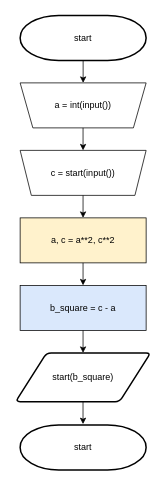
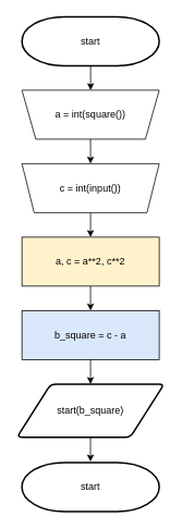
  <mxCell id="0" />
  <mxCell id="1" parent="0" />
  <mxCell id="2" value="start" style="strokeWidth=2;html=1;shape=mxgraph.flowchart.terminator;whiteSpace=wrap;" vertex="1" parent="1"><mxGeometry x="26" y="20" width="168" height="60" as="geometry" /></mxCell>
- <mxCell id="3" value="a = int(input())" style="verticalLabelPosition=middle;verticalAlign=middle;html=1;shape=trapezoid;perimeter=trapezoidPerimeter;whiteSpace=wrap;size=0.101;arcSize=10;flipV=1;labelPosition=center;align=center;" vertex="1" parent="1"><mxGeometry x="26" y="110" width="168" height="60" as="geometry" /></mxCell>
+ <mxCell id="3" value="a = int(square())" style="verticalLabelPosition=middle;verticalAlign=middle;html=1;shape=trapezoid;perimeter=trapezoidPerimeter;whiteSpace=wrap;size=0.101;arcSize=10;flipV=1;labelPosition=center;align=center;" vertex="1" parent="1"><mxGeometry x="26" y="110" width="168" height="60" as="geometry" /></mxCell>
  <mxCell id="4" value="" style="endArrow=classic;html=1;rounded=0;" edge="1" parent="1"><mxGeometry width="50" height="50" relative="1" as="geometry"><mxPoint x="110" y="80" as="sourcePoint" /><mxPoint x="110" y="110" as="targetPoint" /></mxGeometry></mxCell>
- <mxCell id="5" value="c = start(input())" style="verticalLabelPosition=middle;verticalAlign=middle;html=1;shape=trapezoid;perimeter=trapezoidPerimeter;whiteSpace=wrap;size=0.089;arcSize=10;flipV=1;labelPosition=center;align=center;" vertex="1" parent="1"><mxGeometry x="26" y="200" width="168" height="60" as="geometry" /></mxCell>
+ <mxCell id="5" value="c = int(input())" style="verticalLabelPosition=middle;verticalAlign=middle;html=1;shape=trapezoid;perimeter=trapezoidPerimeter;whiteSpace=wrap;size=0.089;arcSize=10;flipV=1;labelPosition=center;align=center;" vertex="1" parent="1"><mxGeometry x="26" y="200" width="168" height="60" as="geometry" /></mxCell>
  <mxCell id="6" value="" style="endArrow=classic;html=1;rounded=0;" edge="1" parent="1"><mxGeometry width="50" height="50" relative="1" as="geometry"><mxPoint x="109.9" y="170" as="sourcePoint" /><mxPoint x="109.9" y="200" as="targetPoint" /></mxGeometry></mxCell>
  <mxCell id="7" value="" style="endArrow=classic;html=1;rounded=0;" edge="1" parent="1"><mxGeometry width="50" height="50" relative="1" as="geometry"><mxPoint x="109.9" y="260" as="sourcePoint" /><mxPoint x="109.9" y="290" as="targetPoint" /></mxGeometry></mxCell>
  <mxCell id="8" value="a, c = a**2, c**2" style="whiteSpace=wrap;html=1;arcSize=10;fillColor=#fff2cc;" vertex="1" parent="1"><mxGeometry x="26" y="290" width="168" height="60" as="geometry" /></mxCell>
  <mxCell id="9" style="edgeStyle=orthogonalEdgeStyle;rounded=0;orthogonalLoop=1;jettySize=auto;html=1;exitX=0.5;exitY=1;exitDx=0;exitDy=0;" edge="1" parent="1" source="8" target="8"><mxGeometry relative="1" as="geometry" /></mxCell>
  <mxCell id="10" value="b_square = c - a" style="whiteSpace=wrap;html=1;arcSize=10;fillColor=#dae8fc;" vertex="1" parent="1"><mxGeometry x="26" y="380" width="168" height="60" as="geometry" /></mxCell>
  <mxCell id="11" value="" style="endArrow=classic;html=1;rounded=0;" edge="1" parent="1"><mxGeometry width="50" height="50" relative="1" as="geometry"><mxPoint x="109.9" y="350" as="sourcePoint" /><mxPoint x="109.9" y="380" as="targetPoint" /></mxGeometry></mxCell>
  <mxCell id="12" value="start(b_square)" style="shape=parallelogram;html=1;strokeWidth=2;perimeter=parallelogramPerimeter;whiteSpace=wrap;rounded=1;arcSize=12;size=0.23;" vertex="1" parent="1"><mxGeometry x="20" y="470" width="180" height="65" as="geometry" /></mxCell>
  <mxCell id="13" value="" style="endArrow=classic;html=1;rounded=0;" edge="1" parent="1"><mxGeometry width="50" height="50" relative="1" as="geometry"><mxPoint x="109.9" y="440" as="sourcePoint" /><mxPoint x="109.9" y="470" as="targetPoint" /></mxGeometry></mxCell>
  <mxCell id="14" value="start" style="strokeWidth=2;html=1;shape=mxgraph.flowchart.terminator;whiteSpace=wrap;" vertex="1" parent="1"><mxGeometry x="26" y="566" width="168" height="60" as="geometry" /></mxCell>
  <mxCell id="15" value="" style="endArrow=classic;html=1;rounded=0;" edge="1" parent="1"><mxGeometry width="50" height="50" relative="1" as="geometry"><mxPoint x="109.86" y="535" as="sourcePoint" /><mxPoint x="109.86" y="565" as="targetPoint" /></mxGeometry></mxCell>
